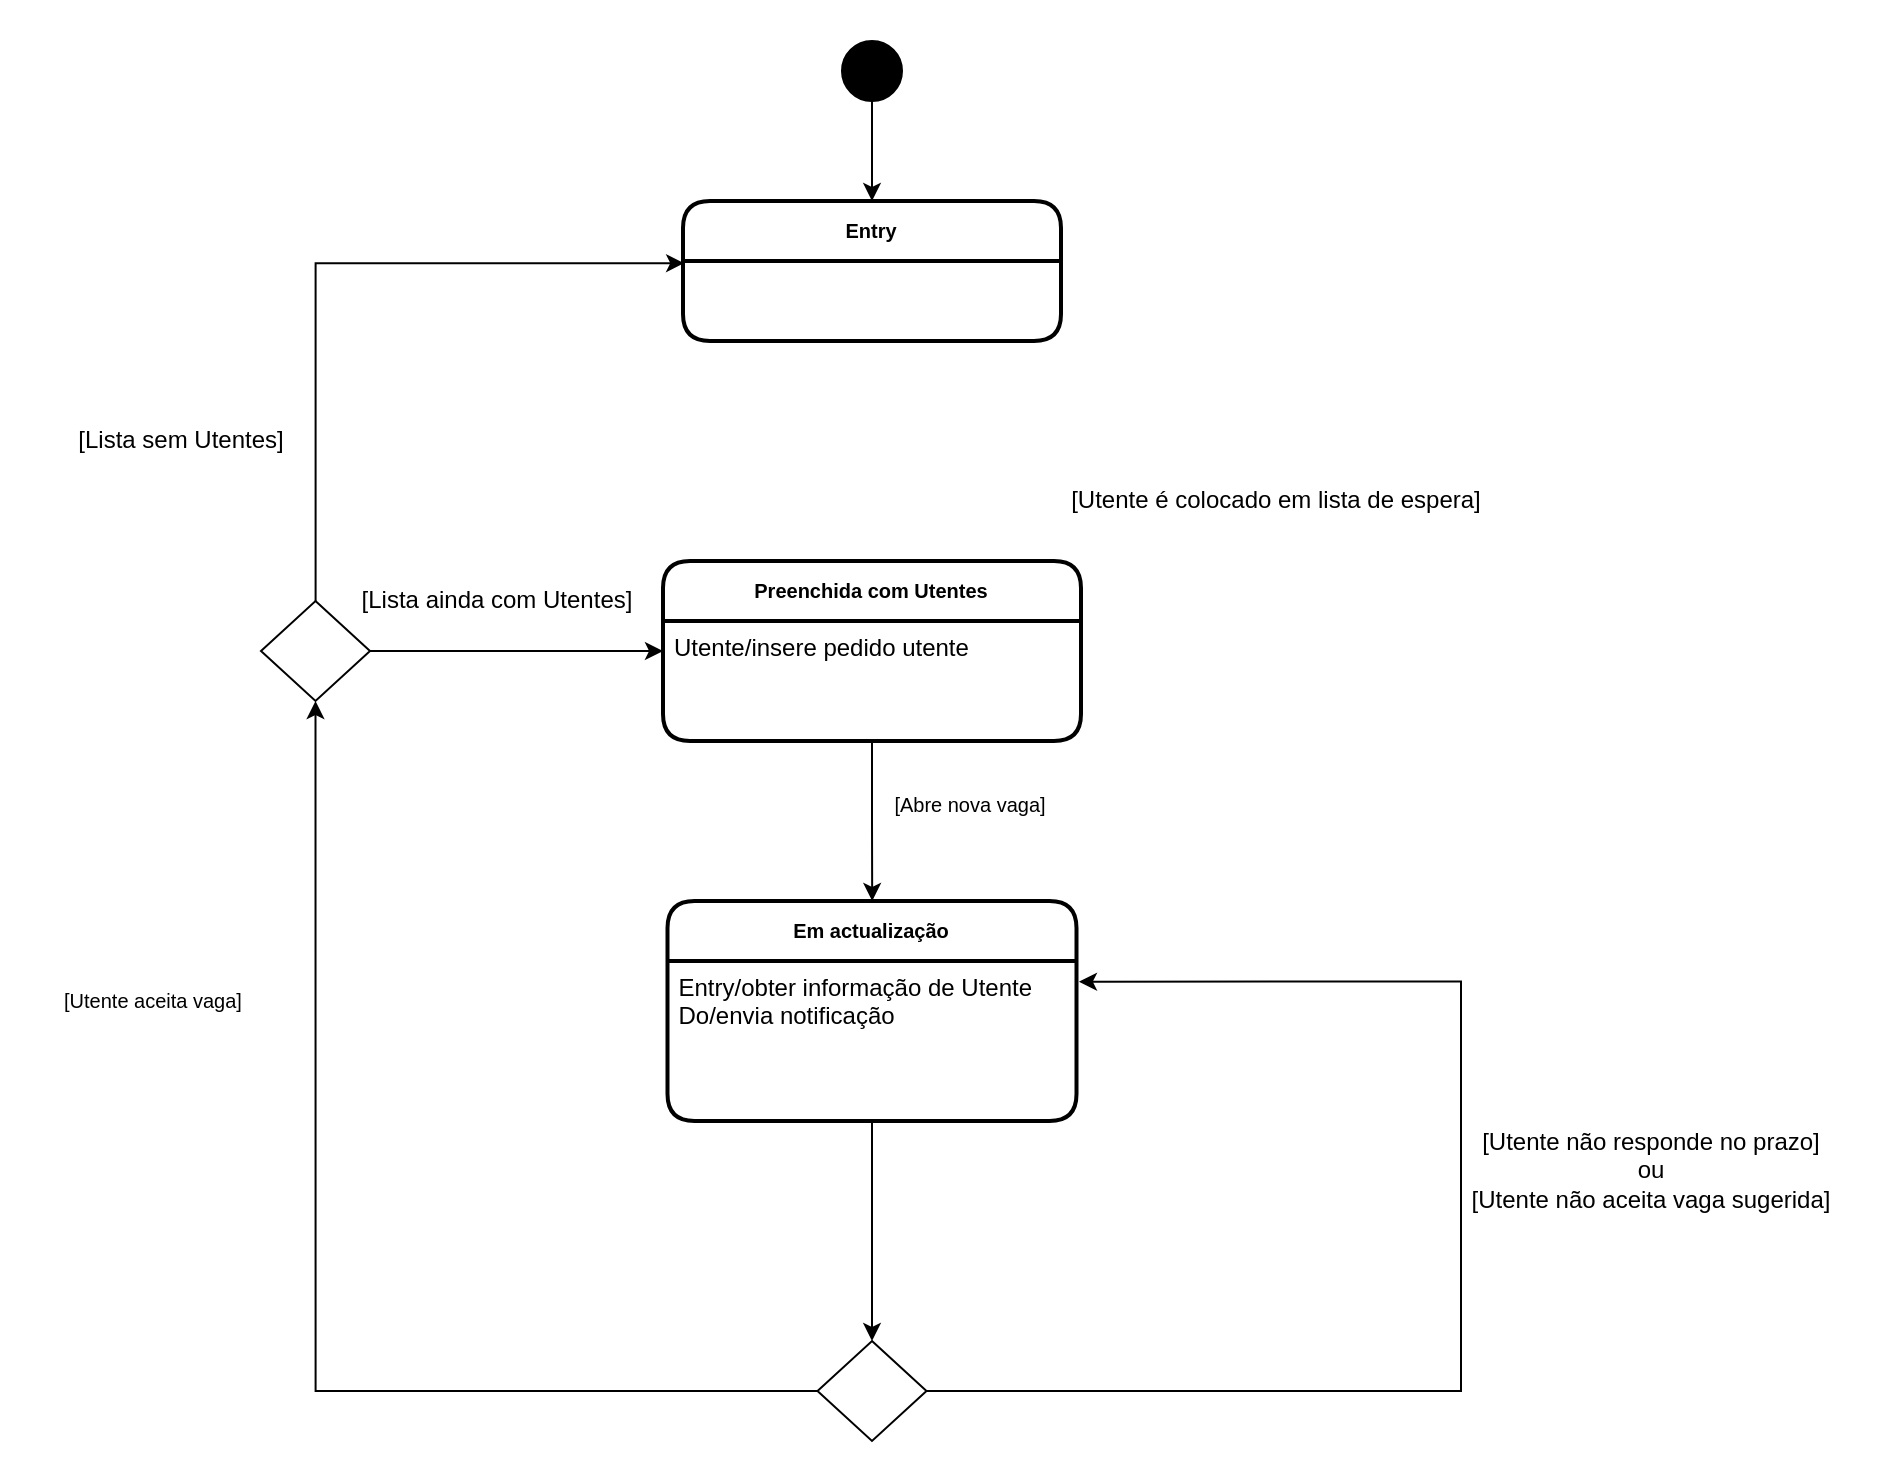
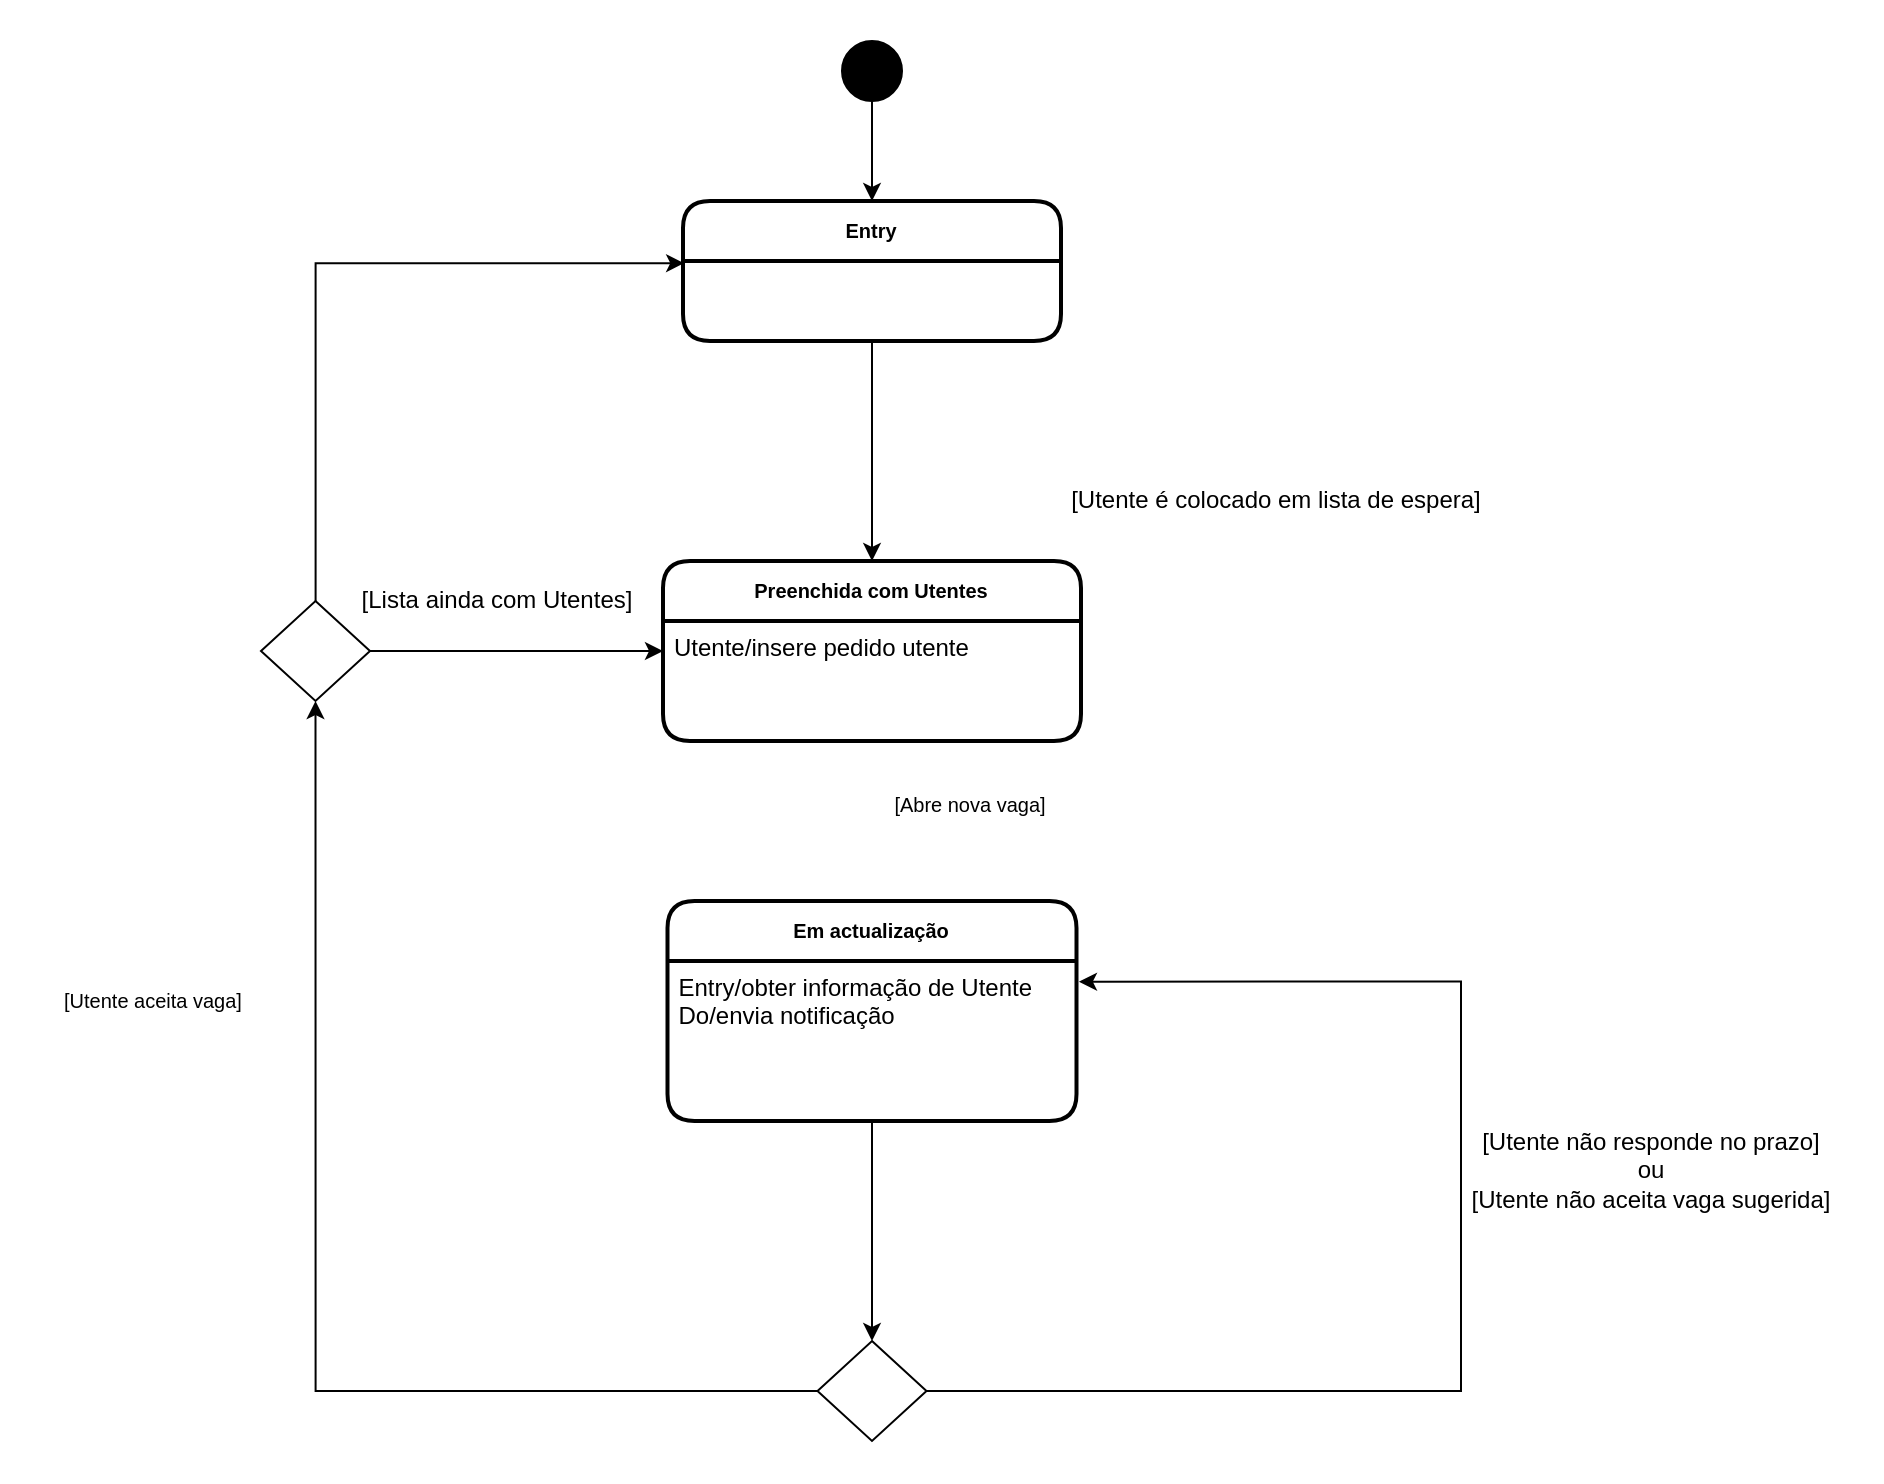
  <mxCell id="0" />
  <mxCell id="1" parent="0" />
  <mxCell id="2" style="edgeStyle=orthogonalEdgeStyle;rounded=0;orthogonalLoop=1;jettySize=auto;html=1;" parent="1" source="3" target="6" edge="1"><mxGeometry relative="1" as="geometry"><mxPoint x="414" y="130" as="targetPoint" /></mxGeometry></mxCell>
  <mxCell id="3" value="" style="ellipse;whiteSpace=wrap;html=1;fillColor=#000000;" parent="1" vertex="1"><mxGeometry x="420.5" y="20" width="30" height="30" as="geometry" /></mxCell>
  <mxCell id="4" value="[Utente é colocado em lista de espera]" style="text;html=1;strokeColor=none;fillColor=none;align=center;verticalAlign=middle;whiteSpace=wrap;rounded=0;" parent="1" vertex="1"><mxGeometry x="530" y="240" width="216" height="20" as="geometry" /></mxCell>
+ <mxCell id="5" style="edgeStyle=orthogonalEdgeStyle;rounded=0;orthogonalLoop=1;jettySize=auto;html=1;fontSize=10;" parent="1" source="6" target="7" edge="1"><mxGeometry relative="1" as="geometry"><mxPoint x="414" y="280" as="targetPoint" /></mxGeometry></mxCell>
  <mxCell id="6" value="Entry" style="swimlane;childLayout=stackLayout;horizontal=1;startSize=30;horizontalStack=0;rounded=1;fontSize=10;fontStyle=1;strokeWidth=2;resizeParent=0;resizeLast=1;shadow=0;dashed=0;align=center;" parent="1" vertex="1"><mxGeometry x="341" y="100" width="189" height="70" as="geometry" /></mxCell>
  <mxCell id="7" value="Preenchida com Utentes" style="swimlane;childLayout=stackLayout;horizontal=1;startSize=30;horizontalStack=0;rounded=1;fontSize=10;fontStyle=1;strokeWidth=2;resizeParent=0;resizeLast=1;shadow=0;dashed=0;align=center;" parent="1" vertex="1"><mxGeometry x="331" y="280" width="209" height="90" as="geometry" /></mxCell>
  <mxCell id="8" value="Utente/insere pedido utente" style="align=left;strokeColor=none;fillColor=none;spacingLeft=4;fontSize=12;verticalAlign=top;resizable=0;rotatable=0;part=1;" parent="7" vertex="1"><mxGeometry y="30" width="209" height="60" as="geometry" /></mxCell>
- <mxCell id="9" style="edgeStyle=orthogonalEdgeStyle;rounded=0;orthogonalLoop=1;jettySize=auto;html=1;fontSize=10;exitX=0.5;exitY=1;exitDx=0;exitDy=0;" parent="1" source="8" target="11" edge="1"><mxGeometry relative="1" as="geometry"><mxPoint x="435.5" y="600" as="targetPoint" /><mxPoint x="436" y="420" as="sourcePoint" /></mxGeometry></mxCell>
  <mxCell id="10" value="[Abre nova vaga]" style="text;html=1;strokeColor=none;fillColor=none;align=center;verticalAlign=middle;whiteSpace=wrap;rounded=0;fontSize=10;" parent="1" vertex="1"><mxGeometry x="440" y="392" width="90" height="20" as="geometry" /></mxCell>
  <mxCell id="11" value="Em actualização" style="swimlane;childLayout=stackLayout;horizontal=1;startSize=30;horizontalStack=0;rounded=1;fontSize=10;fontStyle=1;strokeWidth=2;resizeParent=0;resizeLast=1;shadow=0;dashed=0;align=center;" parent="1" vertex="1"><mxGeometry x="333.25" y="450" width="204.5" height="110" as="geometry" /></mxCell>
  <mxCell id="12" value="Entry/obter informação de Utente&#10;Do/envia notificação&#10;" style="align=left;strokeColor=none;fillColor=none;spacingLeft=4;fontSize=12;verticalAlign=top;resizable=0;rotatable=0;part=1;" parent="11" vertex="1"><mxGeometry y="30" width="204.5" height="80" as="geometry" /></mxCell>
  <mxCell id="13" style="edgeStyle=orthogonalEdgeStyle;rounded=0;orthogonalLoop=1;jettySize=auto;html=1;entryX=0.5;entryY=1;entryDx=0;entryDy=0;" edge="1" parent="1" source="15" target="20"><mxGeometry relative="1" as="geometry" /></mxCell>
  <mxCell id="14" style="edgeStyle=orthogonalEdgeStyle;rounded=0;orthogonalLoop=1;jettySize=auto;html=1;entryX=1.006;entryY=0.129;entryDx=0;entryDy=0;entryPerimeter=0;" edge="1" parent="1" source="15" target="12"><mxGeometry relative="1" as="geometry"><mxPoint x="680" y="490" as="targetPoint" /><Array as="points"><mxPoint x="730" y="695" /><mxPoint x="730" y="490" /></Array></mxGeometry></mxCell>
  <mxCell id="15" value="" style="rhombus;whiteSpace=wrap;html=1;" parent="1" vertex="1"><mxGeometry x="408.25" y="670" width="54.5" height="50" as="geometry" /></mxCell>
  <mxCell id="16" value="[Utente aceita vaga]" style="text;html=1;strokeColor=none;fillColor=none;align=center;verticalAlign=middle;whiteSpace=wrap;rounded=0;fontSize=10;" parent="1" vertex="1"><mxGeometry x="20" y="490" width="113.25" height="20" as="geometry" /></mxCell>
  <mxCell id="17" value="" style="edgeStyle=orthogonalEdgeStyle;rounded=0;orthogonalLoop=1;jettySize=auto;html=1;" edge="1" parent="1" source="12" target="15"><mxGeometry relative="1" as="geometry" /></mxCell>
  <mxCell id="18" style="edgeStyle=orthogonalEdgeStyle;rounded=0;orthogonalLoop=1;jettySize=auto;html=1;entryX=0;entryY=0.5;entryDx=0;entryDy=0;" edge="1" parent="1" source="20" target="7"><mxGeometry relative="1" as="geometry" /></mxCell>
  <mxCell id="19" style="edgeStyle=orthogonalEdgeStyle;rounded=0;orthogonalLoop=1;jettySize=auto;html=1;entryX=0.003;entryY=0.444;entryDx=0;entryDy=0;entryPerimeter=0;" edge="1" parent="1" source="20" target="6"><mxGeometry relative="1" as="geometry"><mxPoint x="157" y="100" as="targetPoint" /><Array as="points"><mxPoint x="157" y="131" /></Array></mxGeometry></mxCell>
  <mxCell id="20" value="" style="rhombus;whiteSpace=wrap;html=1;" vertex="1" parent="1"><mxGeometry x="130" y="300" width="54.5" height="50" as="geometry" /></mxCell>
- <mxCell id="21" value="[Lista sem Utentes]" style="text;html=1;align=center;verticalAlign=middle;resizable=0;points=[];autosize=1;" vertex="1" parent="1"><mxGeometry x="30" y="210" width="120" height="20" as="geometry" /></mxCell>
  <mxCell id="22" value="[Lista ainda com Utentes]" style="text;html=1;align=center;verticalAlign=middle;resizable=0;points=[];autosize=1;" vertex="1" parent="1"><mxGeometry x="173" y="290" width="150" height="20" as="geometry" /></mxCell>
  <mxCell id="23" value="[Utente não responde no prazo]&lt;br&gt;ou&lt;br&gt;[Utente não aceita vaga sugerida]" style="text;html=1;align=center;verticalAlign=middle;resizable=0;points=[];autosize=1;" vertex="1" parent="1"><mxGeometry x="730" y="560" width="190" height="50" as="geometry" /></mxCell>
